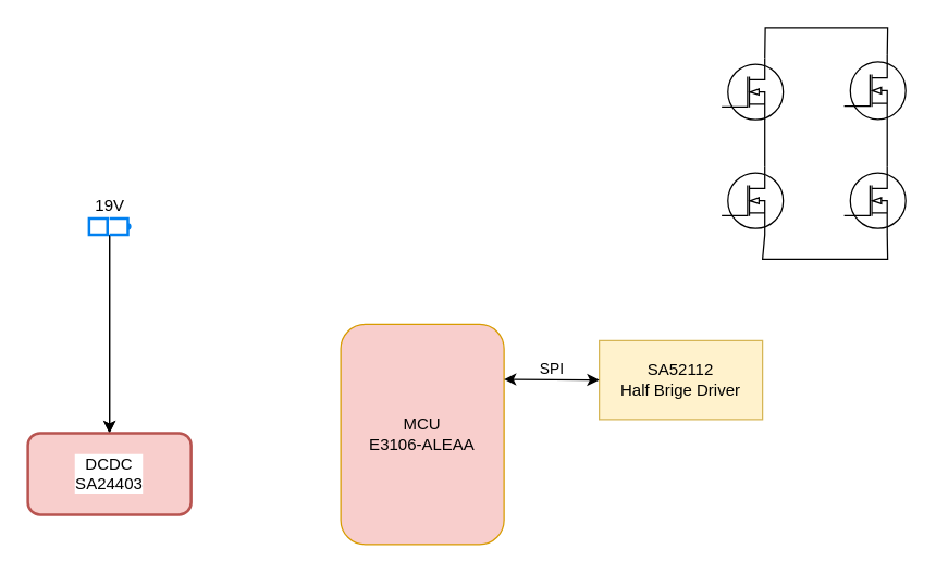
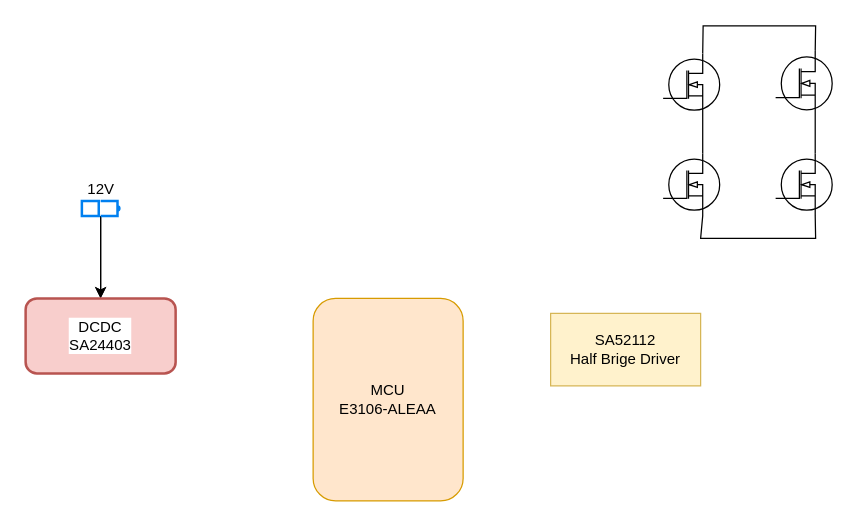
  <mxCell id="0" />
  <mxCell id="1" parent="0" />
- <mxCell id="2" value="MCU&lt;br&gt;E3106-ALEAA" style="rounded=1;whiteSpace=wrap;html=1;fillColor=#f8cecc;strokeColor=#d79b00;" vertex="1" parent="1"><mxGeometry x="250" y="238" width="120" height="162" as="geometry" /></mxCell>
+ <mxCell id="2" value="MCU&lt;br&gt;E3106-ALEAA" style="rounded=1;whiteSpace=wrap;html=1;fillColor=#ffe6cc;strokeColor=#d79b00;" vertex="1" parent="1"><mxGeometry x="250" y="238" width="120" height="162" as="geometry" /></mxCell>
  <mxCell id="3" value="" style="edgeStyle=orthogonalEdgeStyle;rounded=0;orthogonalLoop=1;jettySize=auto;html=1;" edge="1" parent="1" source="5" target="6"><mxGeometry relative="1" as="geometry" /></mxCell>
  <mxCell id="4" value="" style="edgeStyle=orthogonalEdgeStyle;rounded=0;orthogonalLoop=1;jettySize=auto;html=1;" edge="1" parent="1" source="5" target="6"><mxGeometry relative="1" as="geometry" /></mxCell>
- <mxCell id="5" value="19V" style="html=1;verticalLabelPosition=top;align=center;labelBackgroundColor=#ffffff;verticalAlign=bottom;strokeWidth=2;strokeColor=#0080F0;shadow=0;dashed=0;shape=mxgraph.ios7.icons.battery;labelPosition=center;" vertex="1" parent="1"><mxGeometry x="65" y="160" width="30" height="12" as="geometry" /></mxCell>
- <mxCell id="6" value="DCDC&lt;br&gt;SA24403&lt;br&gt;" style="whiteSpace=wrap;html=1;verticalAlign=middle;strokeColor=#b85450;labelBackgroundColor=#ffffff;strokeWidth=2;shadow=0;dashed=0;labelPosition=center;verticalLabelPosition=middle;align=center;fillColor=#f8cecc;rounded=1;" vertex="1" parent="1"><mxGeometry x="20" y="318" width="120" height="60" as="geometry" /></mxCell>
+ <mxCell id="5" value="12V" style="html=1;verticalLabelPosition=top;align=center;labelBackgroundColor=#ffffff;verticalAlign=bottom;strokeWidth=2;strokeColor=#0080F0;shadow=0;dashed=0;shape=mxgraph.ios7.icons.battery;labelPosition=center;" vertex="1" parent="1"><mxGeometry x="65" y="160" width="30" height="12" as="geometry" /></mxCell>
+ <mxCell id="6" value="DCDC&lt;br&gt;SA24403&lt;br&gt;" style="whiteSpace=wrap;html=1;verticalAlign=middle;strokeColor=#b85450;labelBackgroundColor=#ffffff;strokeWidth=2;shadow=0;dashed=0;labelPosition=center;verticalLabelPosition=middle;align=center;fillColor=#f8cecc;rounded=1;" vertex="1" parent="1"><mxGeometry x="20" y="238" width="120" height="60" as="geometry" /></mxCell>
  <mxCell id="7" value="SA52112&lt;br&gt;Half Brige Driver" style="whiteSpace=wrap;html=1;fillColor=#fff2cc;strokeColor=#d6b656;rounded=0;" vertex="1" parent="1"><mxGeometry x="440" y="250" width="120" height="58" as="geometry" /></mxCell>
- <mxCell id="8" value="" style="endArrow=classic;startArrow=classic;html=1;rounded=0;entryX=0;entryY=0.5;entryDx=0;entryDy=0;exitX=1;exitY=0.25;exitDx=0;exitDy=0;" edge="1" parent="1" source="2" target="7"><mxGeometry width="50" height="50" relative="1" as="geometry"><mxPoint x="310" y="310" as="sourcePoint" /><mxPoint x="360" y="260" as="targetPoint" /></mxGeometry></mxCell>
- <mxCell id="9" value="SPI" style="edgeLabel;html=1;align=center;verticalAlign=bottom;resizable=0;points=[];labelPosition=center;verticalLabelPosition=top;" vertex="1" connectable="0" parent="8"><mxGeometry relative="1" as="geometry"><mxPoint as="offset" /></mxGeometry></mxCell>
  <mxCell id="10" value="" style="verticalLabelPosition=bottom;shadow=0;dashed=0;align=center;html=1;verticalAlign=top;shape=mxgraph.electrical.mosfets1.n-channel_mosfet_1;" vertex="1" parent="1"><mxGeometry x="530" y="42" width="45.25" height="50" as="geometry" /></mxCell>
  <mxCell id="11" value="" style="verticalLabelPosition=bottom;shadow=0;dashed=0;align=center;html=1;verticalAlign=top;shape=mxgraph.electrical.mosfets1.n-channel_mosfet_1;" vertex="1" parent="1"><mxGeometry x="530" y="122" width="45.25" height="50" as="geometry" /></mxCell>
  <mxCell id="12" value="" style="verticalLabelPosition=bottom;shadow=0;dashed=0;align=center;html=1;verticalAlign=top;shape=mxgraph.electrical.mosfets1.n-channel_mosfet_1;" vertex="1" parent="1"><mxGeometry x="620" y="40" width="45.25" height="52" as="geometry" /></mxCell>
  <mxCell id="13" value="" style="verticalLabelPosition=bottom;shadow=0;dashed=0;align=center;html=1;verticalAlign=top;shape=mxgraph.electrical.mosfets1.n-channel_mosfet_1;" vertex="1" parent="1"><mxGeometry x="620" y="122" width="45.25" height="50" as="geometry" /></mxCell>
  <mxCell id="14" value="" style="endArrow=none;html=1;rounded=0;entryX=0.7;entryY=1;entryDx=0;entryDy=0;entryPerimeter=0;exitX=0.7;exitY=0;exitDx=0;exitDy=0;exitPerimeter=0;" edge="1" parent="1" source="11" target="10"><mxGeometry width="50" height="50" relative="1" as="geometry"><mxPoint x="340" y="210" as="sourcePoint" /><mxPoint x="440" y="160" as="targetPoint" /></mxGeometry></mxCell>
  <mxCell id="15" value="" style="endArrow=none;html=1;rounded=0;entryX=0.7;entryY=1;entryDx=0;entryDy=0;entryPerimeter=0;exitX=0.7;exitY=0;exitDx=0;exitDy=0;exitPerimeter=0;" edge="1" parent="1" source="13" target="12"><mxGeometry width="50" height="50" relative="1" as="geometry"><mxPoint x="380" y="210" as="sourcePoint" /><mxPoint x="430" y="160" as="targetPoint" /></mxGeometry></mxCell>
  <mxCell id="16" value="" style="endArrow=none;html=1;rounded=0;exitX=0.7;exitY=0;exitDx=0;exitDy=0;exitPerimeter=0;entryX=0.7;entryY=0;entryDx=0;entryDy=0;entryPerimeter=0;" edge="1" parent="1" source="10" target="12"><mxGeometry width="50" height="50" relative="1" as="geometry"><mxPoint x="560" y="40" as="sourcePoint" /><mxPoint x="400" y="160" as="targetPoint" /><Array as="points"><mxPoint x="562" y="20" /><mxPoint x="652" y="20" /></Array></mxGeometry></mxCell>
  <mxCell id="17" value="" style="endArrow=none;html=1;rounded=0;entryX=0.7;entryY=1;entryDx=0;entryDy=0;entryPerimeter=0;exitX=0.7;exitY=1;exitDx=0;exitDy=0;exitPerimeter=0;" edge="1" parent="1" source="11" target="13"><mxGeometry width="50" height="50" relative="1" as="geometry"><mxPoint x="340" y="130" as="sourcePoint" /><mxPoint x="400" y="130" as="targetPoint" /><Array as="points"><mxPoint x="560" y="190" /><mxPoint x="652" y="190" /></Array></mxGeometry></mxCell>
